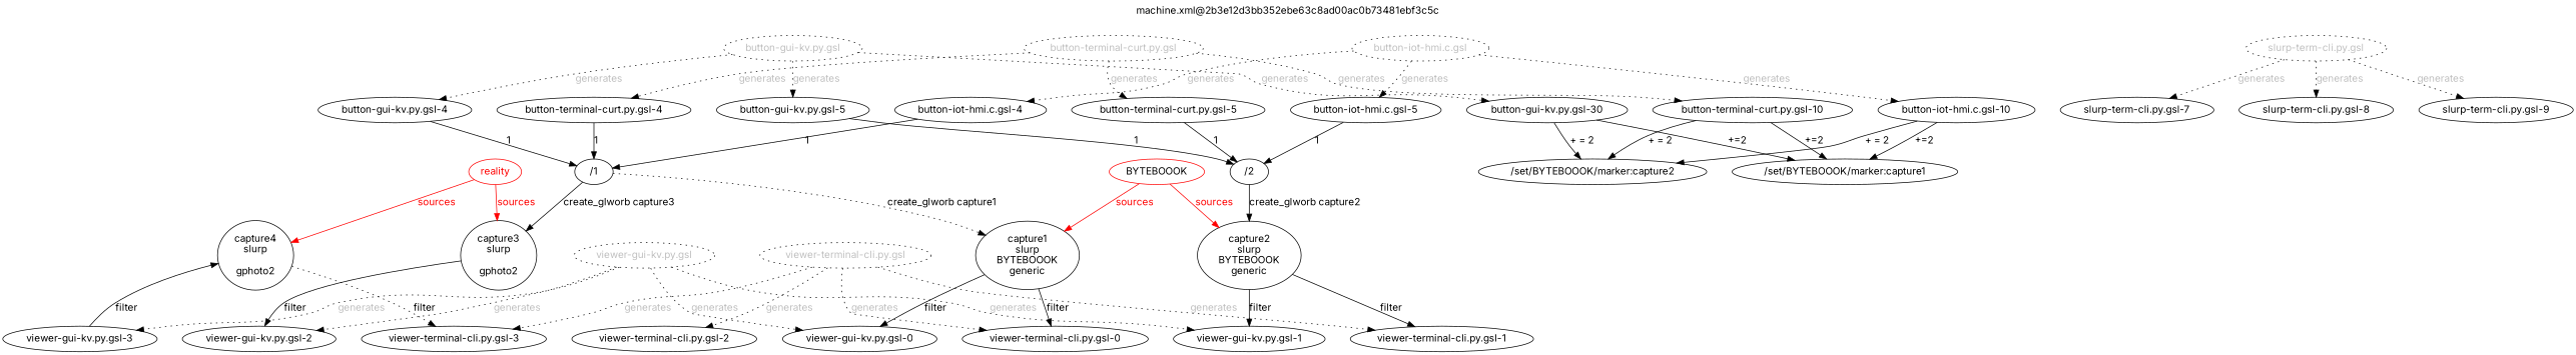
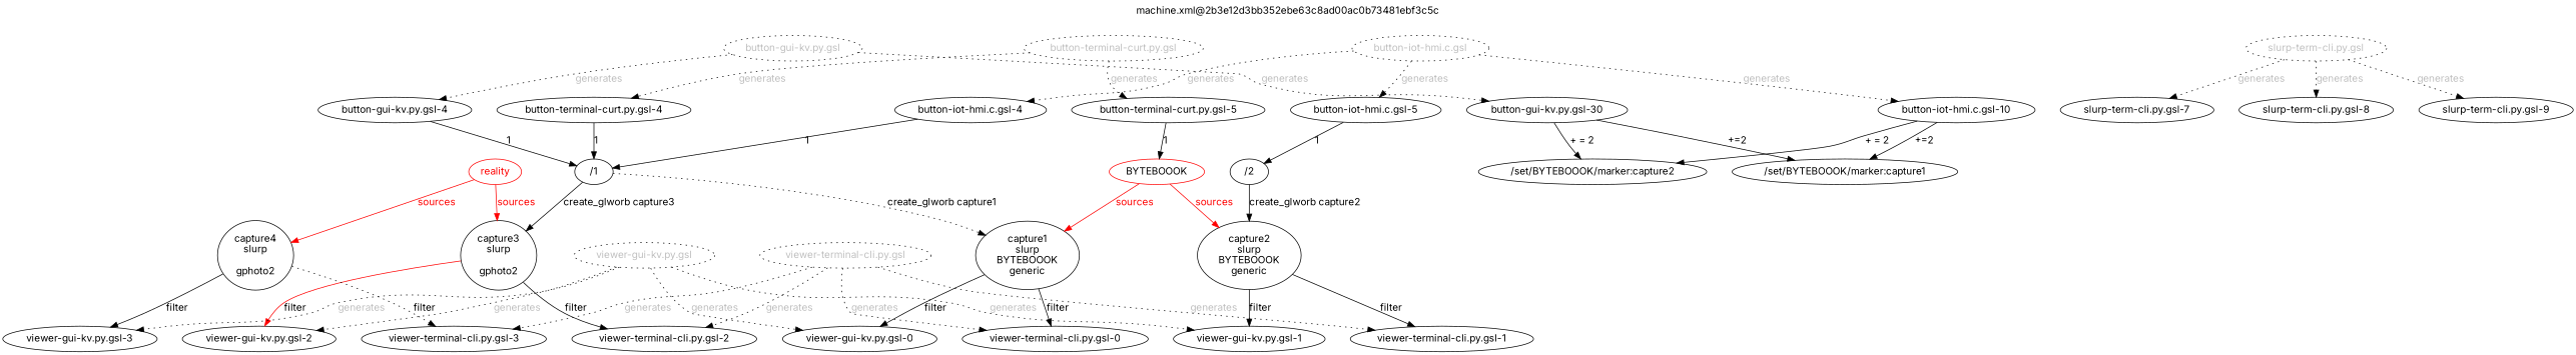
  digraph {
    fontname=Inter
    label="machine.xml@2b3e12d3bb352ebe63c8ad00ac0b73481ebf3c5c"
    labelloc=t
    nodesep=0.5
    node [fontname=Inter weight=0.25]
    edge [fontname=Inter]
    n1 [color=red fontcolor=red label=reality]
    n2 [label="capture3\nslurp\n\ngphoto2"]
    n3 [label="capture4\nslurp\n\ngphoto2"]
    n4 [label="viewer-gui-kv.py.gsl-2"]
    n5 [label="viewer-terminal-cli.py.gsl-2"]
    n6 [label="viewer-gui-kv.py.gsl-3"]
    n7 [label="viewer-terminal-cli.py.gsl-3"]
    n8 [color=red label=BYTEBOOOK]
    n9 [label="capture1\nslurp\nBYTEBOOOK\ngeneric"]
    n10 [label="capture2\nslurp\nBYTEBOOOK\ngeneric"]
    n11 [label="viewer-gui-kv.py.gsl-0"]
    n12 [label="viewer-terminal-cli.py.gsl-0"]
    n13 [label="viewer-gui-kv.py.gsl-1"]
    n14 [label="viewer-terminal-cli.py.gsl-1"]
    n15 [fontcolor=gray label="viewer-gui-kv.py.gsl" style=dotted]
    n16 [fontcolor=gray label="viewer-terminal-cli.py.gsl" style=dotted]
    n17 [fontcolor=gray label="button-gui-kv.py.gsl" style=dotted]
    n18 [label="button-gui-kv.py.gsl-4"]
-   n19 [label="button-gui-kv.py.gsl-5"]
    n20 [label="button-gui-kv.py.gsl-30"]
    n21 [label="/1"]
    n22 [label="/2"]
    n23 [label="/set/BYTEBOOOK/marker:capture1"]
    n24 [label="/set/BYTEBOOOK/marker:capture2"]
    n25 [fontcolor=gray label="button-terminal-curt.py.gsl" style=dotted]
    n26 [label="button-terminal-curt.py.gsl-4"]
    n27 [label="button-terminal-curt.py.gsl-5"]
-   n28 [label="button-terminal-curt.py.gsl-10"]
    n29 [fontcolor=gray label="button-iot-hmi.c.gsl" style=dotted]
    n30 [label="button-iot-hmi.c.gsl-4"]
    n31 [label="button-iot-hmi.c.gsl-5"]
    n32 [label="button-iot-hmi.c.gsl-10"]
    n33 [fontcolor=gray label="slurp-term-cli.py.gsl" style=dotted]
    n34 [label="slurp-term-cli.py.gsl-7"]
    n35 [label="slurp-term-cli.py.gsl-8"]
    n36 [label="slurp-term-cli.py.gsl-9"]
    n1 -> n2 [color=red fontcolor=red label=sources]
    n1 -> n3 [color=red fontcolor=red label=sources]
-   n2 -> n4 [label=filter]
-   n6 -> n3 [label=filter]
+   n2 -> n4 [label=filter color=red]
+   n2 -> n5 [label=filter]
+   n3 -> n6 [label=filter]
    n3 -> n7 [label=filter style=dotted]
    n8 -> n9 [color=red fontcolor=red label=sources]
    n8 -> n10 [color=red fontcolor=red label=sources]
    n9 -> n11 [label=filter]
    n9 -> n12 [label=filter]
    n10 -> n13 [label=filter]
    n10 -> n14 [label=filter]
    n15 -> n4 [fontcolor=gray label=generates style=dotted]
    n15 -> n6 [fontcolor=gray label=generates style=dotted]
    n15 -> n11 [fontcolor=gray label=generates style=dotted]
    n15 -> n13 [fontcolor=gray label=generates style=dotted]
    n16 -> n5 [fontcolor=gray label=generates style=dotted]
    n16 -> n7 [fontcolor=gray label=generates style=dotted]
    n16 -> n12 [fontcolor=gray label=generates style=dotted]
    n16 -> n14 [fontcolor=gray label=generates style=dotted]
    n17 -> n18 [fontcolor=gray label=generates style=dotted]
-   n17 -> n19 [fontcolor=gray label=generates style=dotted]
    n17 -> n20 [fontcolor=gray label=generates style=dotted]
    n18 -> n21 [label=1]
-   n19 -> n22 [label=1]
    n20 -> n23 [label="+=2"]
    n20 -> n24 [label="+ = 2"]
    n21 -> n2 [label="create_glworb capture3"]
    n21 -> n9 [label="create_glworb capture1" style=dotted]
    n22 -> n10 [label="create_glworb capture2"]
    n25 -> n26 [fontcolor=gray label=generates style=dotted]
    n25 -> n27 [fontcolor=gray label=generates style=dotted]
-   n25 -> n28 [fontcolor=gray label=generates style=dotted]
    n26 -> n21 [label=1]
-   n27 -> n22 [label=1]
-   n28 -> n23 [label="+=2"]
-   n28 -> n24 [label="+ = 2"]
+   n27 -> n8 [label=1]
    n29 -> n30 [fontcolor=gray label=generates style=dotted]
    n29 -> n31 [fontcolor=gray label=generates style=dotted]
    n29 -> n32 [fontcolor=gray label=generates style=dotted]
    n30 -> n21 [label=1]
    n31 -> n22 [label=1]
    n32 -> n23 [label="+=2"]
    n32 -> n24 [label="+ = 2"]
    n33 -> n34 [fontcolor=gray label=generates style=dotted]
    n33 -> n35 [fontcolor=gray label=generates style=dotted]
    n33 -> n36 [fontcolor=gray label=generates style=dotted]
  }
